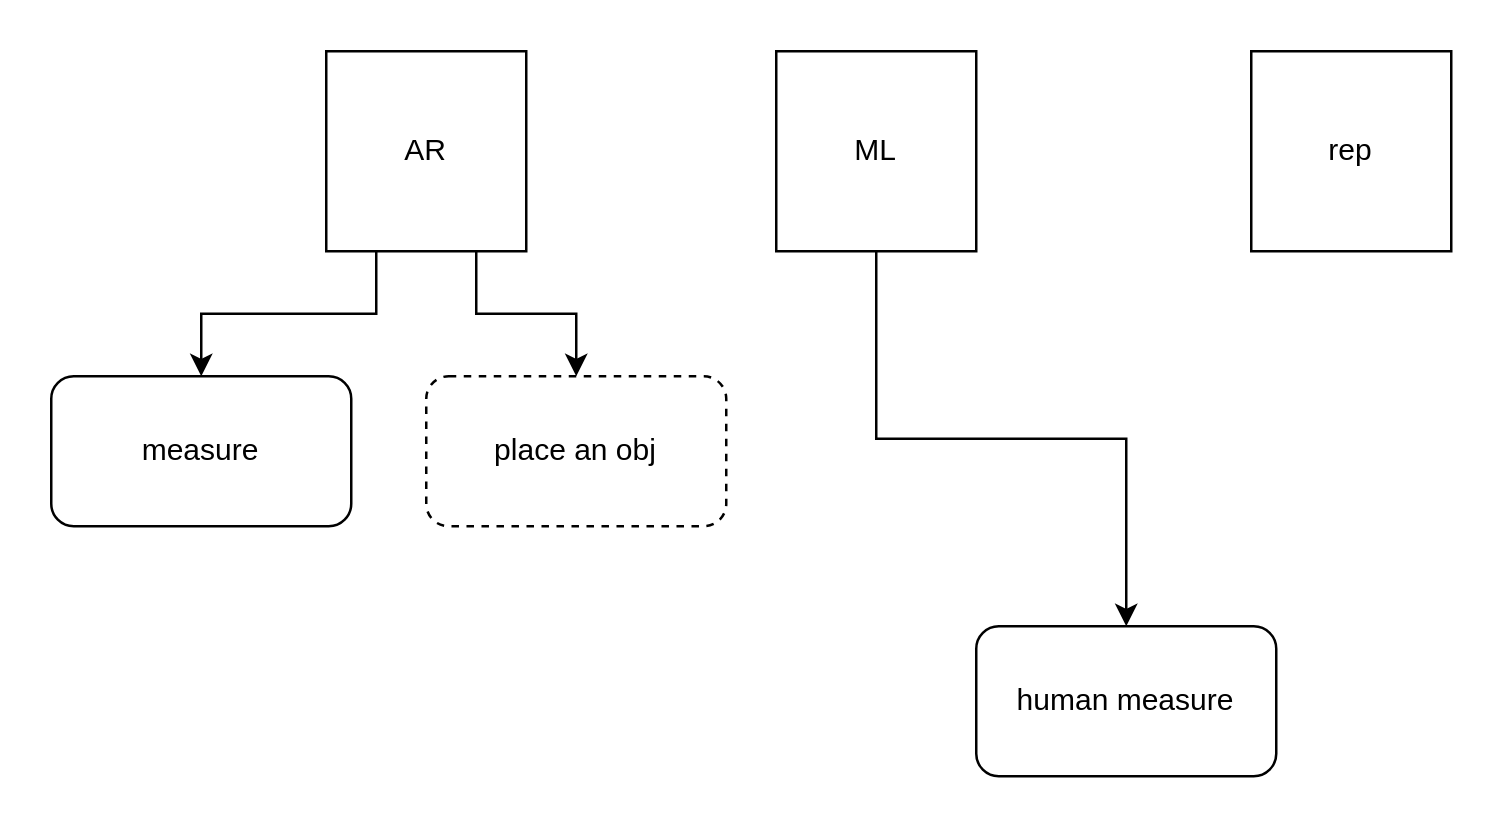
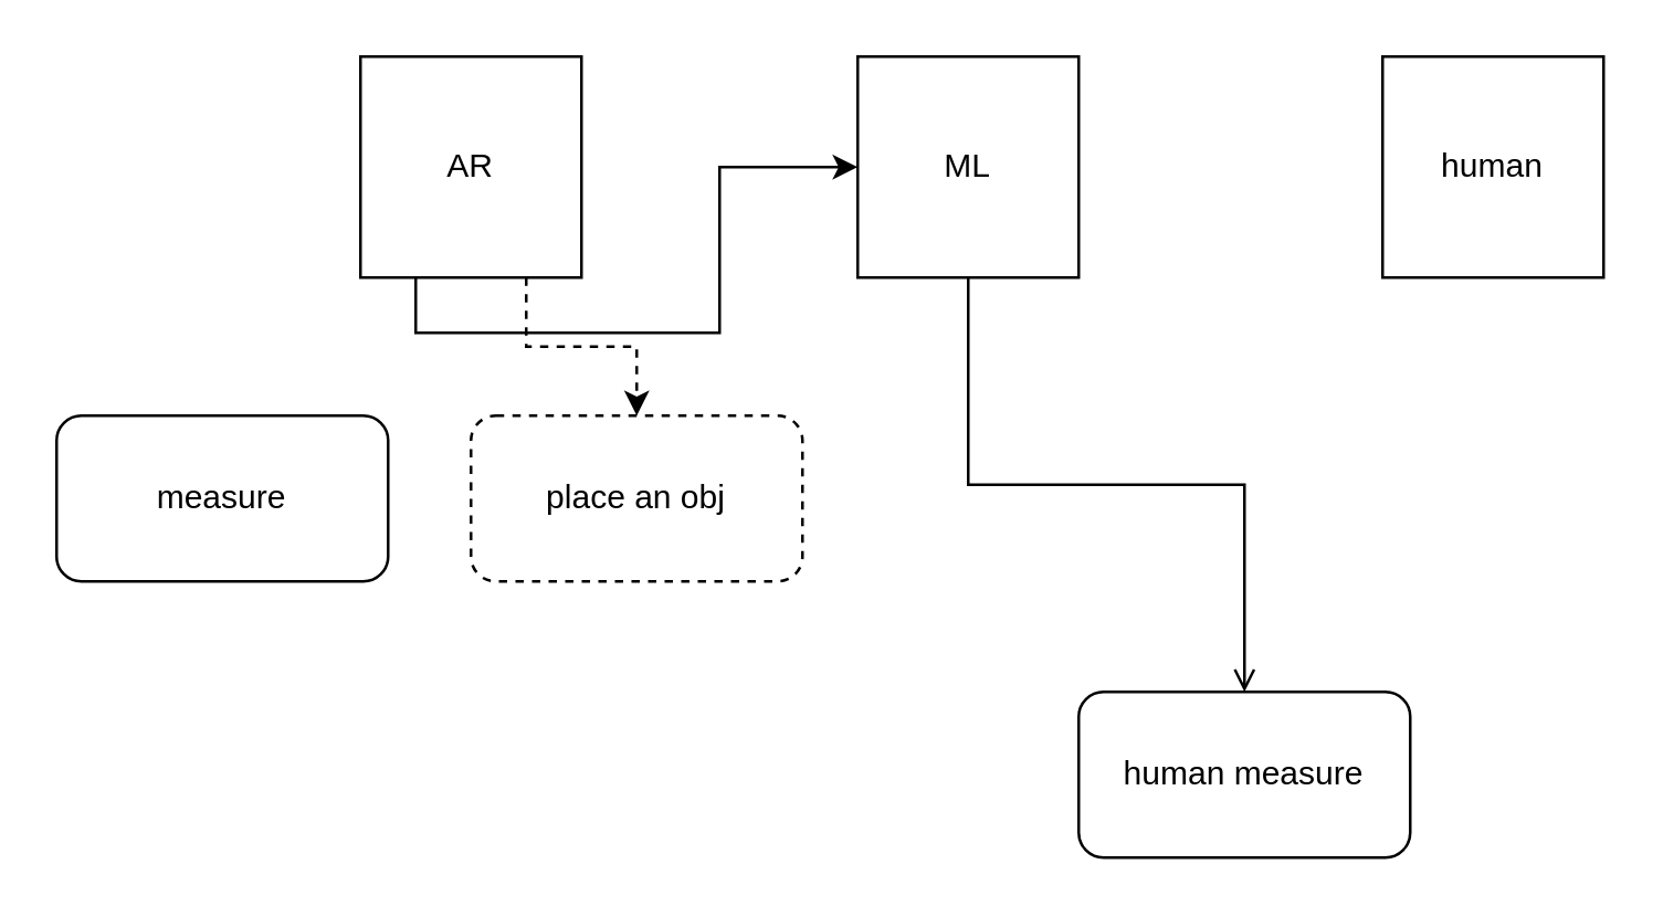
  <mxCell id="0" />
  <mxCell id="1" parent="0" />
- <mxCell id="2" style="edgeStyle=orthogonalEdgeStyle;rounded=0;orthogonalLoop=1;jettySize=auto;html=1;exitX=0.25;exitY=1;exitDx=0;exitDy=0;" edge="1" parent="1" source="4" target="8"><mxGeometry relative="1" as="geometry" /></mxCell>
- <mxCell id="3" style="edgeStyle=orthogonalEdgeStyle;rounded=0;orthogonalLoop=1;jettySize=auto;html=1;exitX=0.75;exitY=1;exitDx=0;exitDy=0;" edge="1" parent="1" source="4" target="9"><mxGeometry relative="1" as="geometry" /></mxCell>
+ <mxCell id="2" style="edgeStyle=orthogonalEdgeStyle;rounded=0;orthogonalLoop=1;jettySize=auto;html=1;exitX=0.25;exitY=1;exitDx=0;exitDy=0;" edge="1" parent="1" source="4" target="6"><mxGeometry relative="1" as="geometry" /></mxCell>
+ <mxCell id="3" style="edgeStyle=orthogonalEdgeStyle;rounded=0;orthogonalLoop=1;jettySize=auto;html=1;exitX=0.75;exitY=1;exitDx=0;exitDy=0;dashed=1;" edge="1" parent="1" source="4" target="9"><mxGeometry relative="1" as="geometry" /></mxCell>
  <mxCell id="4" value="AR" style="whiteSpace=wrap;html=1;aspect=fixed;" vertex="1" parent="1"><mxGeometry x="130" y="20" width="80" height="80" as="geometry" /></mxCell>
- <mxCell id="5" style="edgeStyle=orthogonalEdgeStyle;rounded=0;orthogonalLoop=1;jettySize=auto;html=1;exitX=0.5;exitY=1;exitDx=0;exitDy=0;" edge="1" parent="1" source="6" target="10"><mxGeometry relative="1" as="geometry" /></mxCell>
+ <mxCell id="5" style="edgeStyle=orthogonalEdgeStyle;rounded=0;orthogonalLoop=1;jettySize=auto;html=1;exitX=0.5;exitY=1;exitDx=0;exitDy=0;endArrow=open;" edge="1" parent="1" source="6" target="10"><mxGeometry relative="1" as="geometry" /></mxCell>
  <mxCell id="6" value="ML" style="whiteSpace=wrap;html=1;aspect=fixed;" vertex="1" parent="1"><mxGeometry x="310" y="20" width="80" height="80" as="geometry" /></mxCell>
- <mxCell id="7" value="rep" style="whiteSpace=wrap;html=1;aspect=fixed;" vertex="1" parent="1"><mxGeometry x="500" y="20" width="80" height="80" as="geometry" /></mxCell>
+ <mxCell id="7" value="human" style="whiteSpace=wrap;html=1;aspect=fixed;" vertex="1" parent="1"><mxGeometry x="500" y="20" width="80" height="80" as="geometry" /></mxCell>
  <mxCell id="8" value="measure" style="rounded=1;whiteSpace=wrap;html=1;" vertex="1" parent="1"><mxGeometry x="20" y="150" width="120" height="60" as="geometry" /></mxCell>
  <mxCell id="9" value="place an obj" style="rounded=1;whiteSpace=wrap;html=1;dashed=1;" vertex="1" parent="1"><mxGeometry x="170" y="150" width="120" height="60" as="geometry" /></mxCell>
  <mxCell id="10" value="human measure" style="rounded=1;whiteSpace=wrap;html=1;" vertex="1" parent="1"><mxGeometry x="390" y="250" width="120" height="60" as="geometry" /></mxCell>
